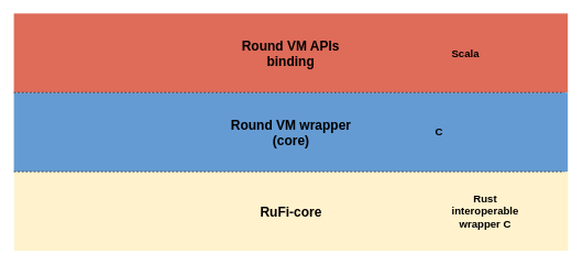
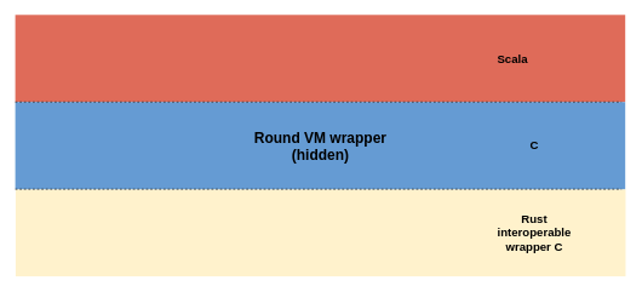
  <mxCell id="0" />
  <mxCell id="1" parent="0" />
  <mxCell id="2" value="" style="rounded=0;whiteSpace=wrap;html=1;fillColor=#fff2cc;strokeColor=none;" parent="1" vertex="1"><mxGeometry x="20.5" y="260" width="840" height="120" as="geometry" /></mxCell>
  <mxCell id="3" value="" style="rounded=0;whiteSpace=wrap;html=1;fillColor=#DF6B59;strokeColor=none;" parent="1" vertex="1"><mxGeometry x="20" width="840" height="120" as="geometry" y="20" /></mxCell>
  <mxCell id="4" value="" style="rounded=0;whiteSpace=wrap;html=1;fillColor=#659BD3;strokeColor=none;" parent="1" vertex="1"><mxGeometry x="20" y="140" width="840" height="120" as="geometry" /></mxCell>
  <mxCell id="5" value="" style="endArrow=none;dashed=1;html=1;rounded=0;" parent="1" edge="1"><mxGeometry width="50" height="50" relative="1" as="geometry"><mxPoint x="20" y="140" as="sourcePoint" /><mxPoint x="855" y="140" as="targetPoint" /></mxGeometry></mxCell>
  <mxCell id="6" value="" style="endArrow=none;dashed=1;html=1;rounded=0;" parent="1" edge="1"><mxGeometry width="50" height="50" relative="1" as="geometry"><mxPoint x="20" y="260" as="sourcePoint" /><mxPoint x="855" y="260" as="targetPoint" /></mxGeometry></mxCell>
- <mxCell id="7" value="Round VM wrapper (core)" style="text;html=1;strokeColor=none;fillColor=none;align=center;verticalAlign=middle;whiteSpace=wrap;rounded=0;fontSize=20;fontStyle=1" parent="1" vertex="1"><mxGeometry x="318" y="180" width="245" height="40" as="geometry" /></mxCell>
- <mxCell id="8" value="RuFi-core" style="text;html=1;strokeColor=none;fillColor=none;align=center;verticalAlign=middle;whiteSpace=wrap;rounded=0;fontSize=20;fontStyle=1" parent="1" vertex="1"><mxGeometry x="323" y="300" width="235" height="40" as="geometry" /></mxCell>
- <mxCell id="9" value="Round VM APIs binding" style="text;html=1;strokeColor=none;fillColor=none;align=center;verticalAlign=middle;whiteSpace=wrap;rounded=0;fontSize=20;fontStyle=1" parent="1" vertex="1"><mxGeometry x="360" y="60" width="160" height="40" as="geometry" /></mxCell>
+ <mxCell id="7" value="Round VM wrapper (hidden)" style="text;html=1;strokeColor=none;fillColor=none;align=center;verticalAlign=middle;whiteSpace=wrap;rounded=0;fontSize=20;fontStyle=1" parent="1" vertex="1"><mxGeometry x="318" y="180" width="245" height="40" as="geometry" /></mxCell>
  <mxCell id="10" value="Scala" style="text;html=1;strokeColor=none;fillColor=none;align=center;verticalAlign=middle;whiteSpace=wrap;rounded=0;fontSize=16;fontStyle=1" parent="1" vertex="1"><mxGeometry x="665" y="60" width="80" height="40" as="geometry" /></mxCell>
- <mxCell id="11" value="C" style="text;html=1;strokeColor=none;fillColor=none;align=center;verticalAlign=middle;whiteSpace=wrap;rounded=0;fontSize=16;fontStyle=1" parent="1" vertex="1"><mxGeometry x="625" y="180" width="80" height="40" as="geometry" /></mxCell>
+ <mxCell id="11" value="C" style="text;html=1;strokeColor=none;fillColor=none;align=center;verticalAlign=middle;whiteSpace=wrap;rounded=0;fontSize=16;fontStyle=1" parent="1" vertex="1"><mxGeometry x="695" y="180" width="80" height="40" as="geometry" /></mxCell>
  <mxCell id="12" value="Rust interoperable wrapper C" style="text;html=1;strokeColor=none;fillColor=none;align=center;verticalAlign=middle;whiteSpace=wrap;rounded=0;fontSize=16;fontStyle=1" parent="1" vertex="1"><mxGeometry x="665" y="290" width="140" height="60" as="geometry" /></mxCell>
